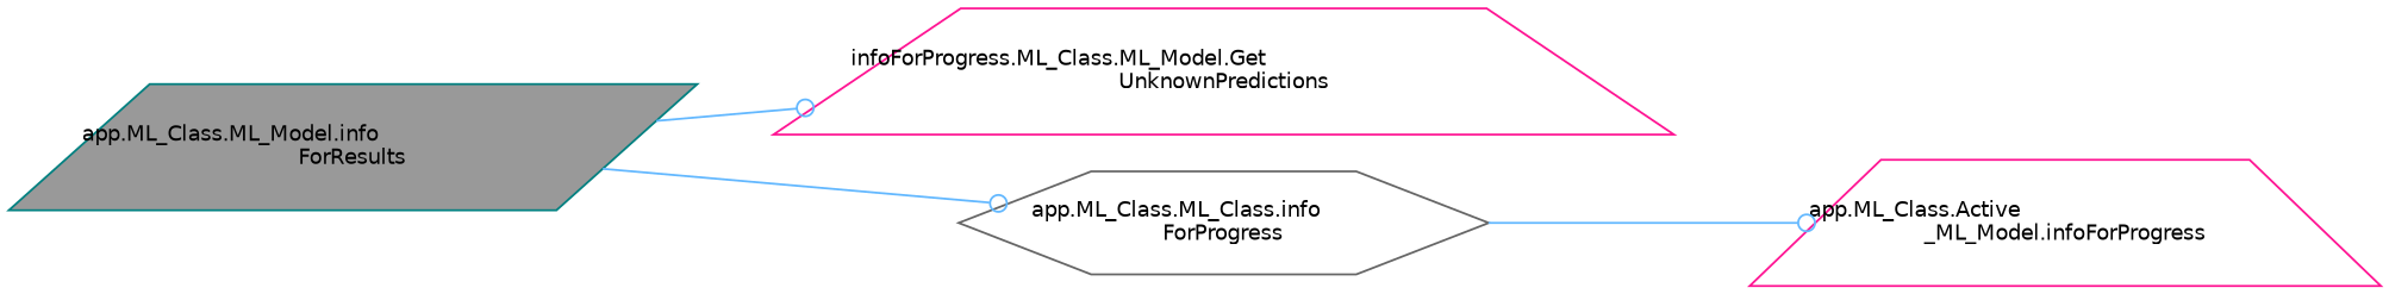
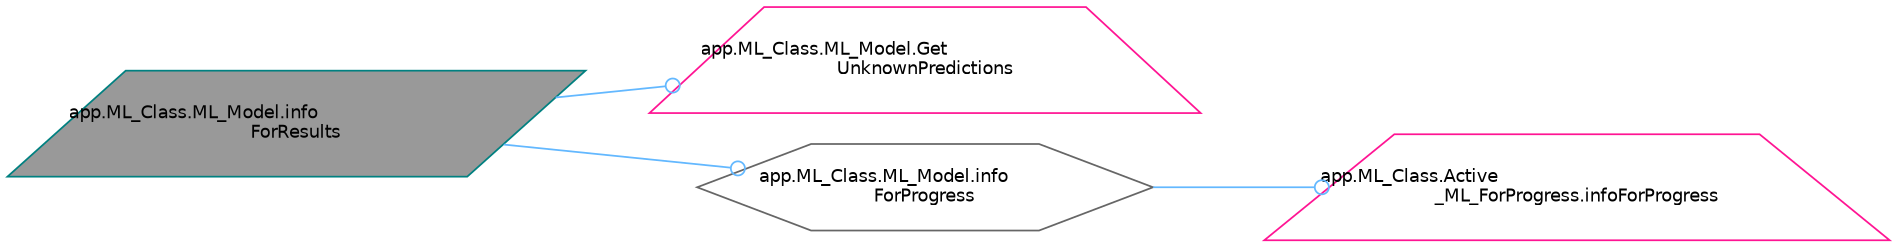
  digraph {
    rankdir=LR
    node [color=deeppink fillcolor=white fontname=Helvetica fontsize=10 shape=trapezium style=filled]
    edge [arrowhead=odot color=steelblue1 fontname=Helvetica fontsize=10 labelfontname=Helvetica labelfontsize=10 style=solid]
    n1 [color=teal fillcolor=grey60 fontcolor=black height=0.2 label="app.ML_Class.ML_Model.info\lForResults" shape=parallelogram width=0.4]
-   n2 [height=0.2 label="infoForProgress.ML_Class.ML_Model.Get\lUnknownPredictions" width=0.4]
-   n3 [color=gray40 height=0.2 label="app.ML_Class.ML_Class.info\lForProgress" shape=hexagon width=0.4]
-   n4 [height=0.2 label="app.ML_Class.Active\l_ML_Model.infoForProgress" width=0.4]
+   n2 [height=0.2 label="app.ML_Class.ML_Model.Get\lUnknownPredictions" width=0.4]
+   n3 [color=gray40 height=0.2 label="app.ML_Class.ML_Model.info\lForProgress" shape=hexagon width=0.4]
+   n4 [height=0.2 label="app.ML_Class.Active\l_ML_ForProgress.infoForProgress" width=0.4]
    n1 -> n2
    n1 -> n3
    n3 -> n4
  }
